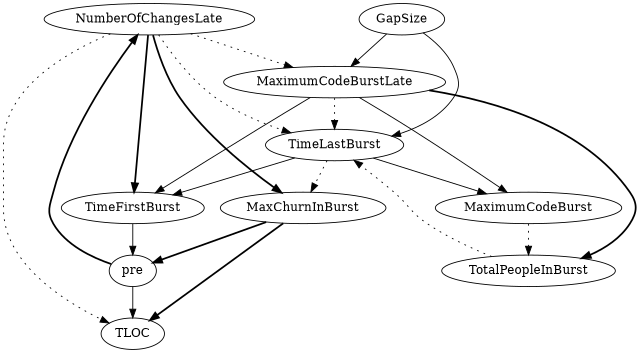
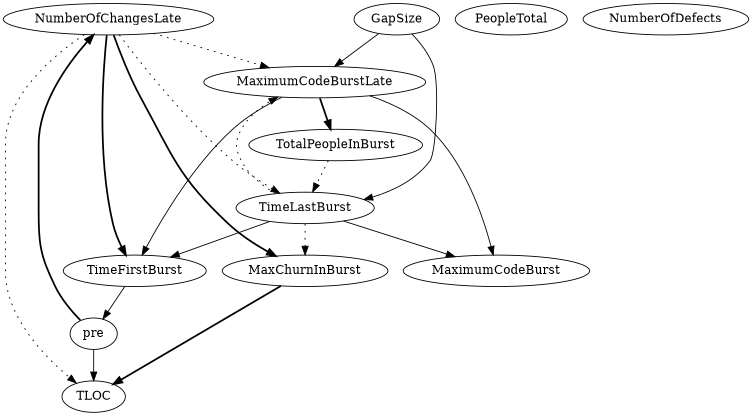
  digraph {
    edge [style=solid]
    NumberOfChangesLate
    MaximumCodeBurstLate
    TimeLastBurst
    TimeFirstBurst
    MaxChurnInBurst
    TLOC
    MaximumCodeBurst
    TotalPeopleInBurst
    pre
+   PeopleTotal
+   NumberOfDefects
    GapSize
    NumberOfChangesLate -> MaximumCodeBurstLate [style=dotted]
    NumberOfChangesLate -> TimeLastBurst [style=dotted]
    NumberOfChangesLate -> TimeFirstBurst [style=bold]
    NumberOfChangesLate -> MaxChurnInBurst [style=bold]
    NumberOfChangesLate -> TLOC [style=dotted]
-   MaximumCodeBurstLate -> TimeLastBurst [style=dotted]
+   TimeLastBurst -> MaximumCodeBurstLate [style=dotted]
    MaximumCodeBurstLate -> TimeFirstBurst
    MaximumCodeBurstLate -> MaximumCodeBurst
    MaximumCodeBurstLate -> TotalPeopleInBurst [style=bold]
    TimeLastBurst -> TimeFirstBurst
    TimeLastBurst -> MaxChurnInBurst [style=dotted]
    TimeLastBurst -> MaximumCodeBurst
    TimeFirstBurst -> pre
    MaxChurnInBurst -> TLOC [style=bold]
-   MaxChurnInBurst -> pre [style=bold]
-   MaximumCodeBurst -> TotalPeopleInBurst [style=dotted]
    TotalPeopleInBurst -> TimeLastBurst [style=dotted]
    pre -> NumberOfChangesLate [style=bold]
    pre -> TLOC
    GapSize -> MaximumCodeBurstLate
    GapSize -> TimeLastBurst
  }
